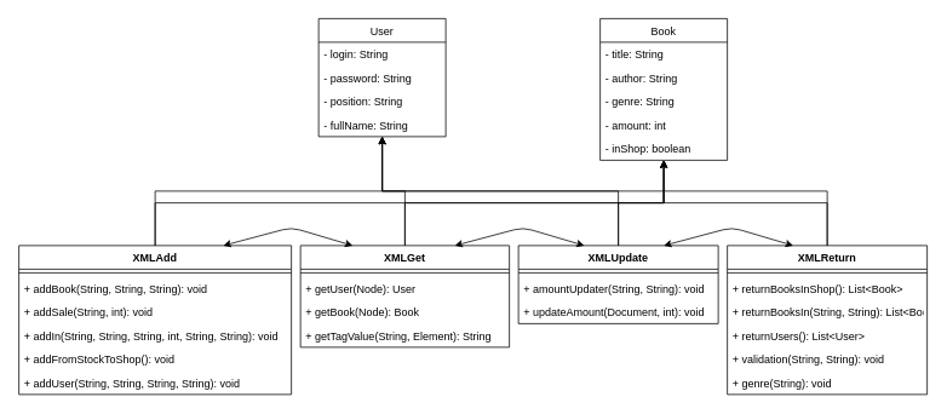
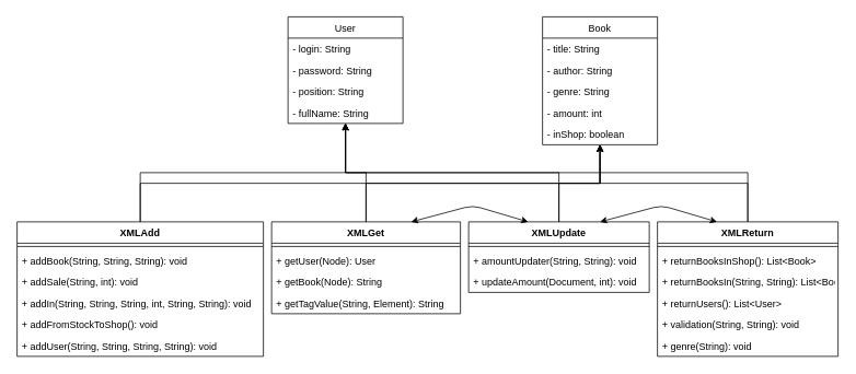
  <mxCell id="0" />
  <mxCell id="1" parent="0" />
  <mxCell id="2" style="edgeStyle=orthogonalEdgeStyle;rounded=0;orthogonalLoop=1;jettySize=auto;html=1;exitX=0.5;exitY=0;exitDx=0;exitDy=0;" edge="1" parent="1" source="4" target="42"><mxGeometry relative="1" as="geometry" /></mxCell>
  <mxCell id="3" style="edgeStyle=orthogonalEdgeStyle;rounded=0;orthogonalLoop=1;jettySize=auto;html=1;exitX=0.5;exitY=0;exitDx=0;exitDy=0;" edge="1" parent="1" source="4" target="36"><mxGeometry relative="1" as="geometry" /></mxCell>
  <mxCell id="4" value="XMLAdd" style="swimlane;fontStyle=1;align=center;verticalAlign=top;childLayout=stackLayout;horizontal=1;startSize=26;horizontalStack=0;resizeParent=1;resizeParentMax=0;resizeLast=0;collapsible=1;marginBottom=0;" vertex="1" parent="1"><mxGeometry x="20" y="270" width="300" height="164" as="geometry" /></mxCell>
  <mxCell id="5" value="" style="line;strokeWidth=1;fillColor=none;align=left;verticalAlign=middle;spacingTop=-1;spacingLeft=3;spacingRight=3;rotatable=0;labelPosition=right;points=[];portConstraint=eastwest;" vertex="1" parent="4"><mxGeometry y="26" width="300" height="8" as="geometry" /></mxCell>
  <mxCell id="6" value="+ addBook(String, String, String): void" style="text;strokeColor=none;fillColor=none;align=left;verticalAlign=top;spacingLeft=4;spacingRight=4;overflow=hidden;rotatable=0;points=[[0,0.5],[1,0.5]];portConstraint=eastwest;" vertex="1" parent="4"><mxGeometry y="34" width="300" height="26" as="geometry" /></mxCell>
  <mxCell id="7" value="+ addSale(String, int): void" style="text;strokeColor=none;fillColor=none;align=left;verticalAlign=top;spacingLeft=4;spacingRight=4;overflow=hidden;rotatable=0;points=[[0,0.5],[1,0.5]];portConstraint=eastwest;" vertex="1" parent="4"><mxGeometry y="60" width="300" height="26" as="geometry" /></mxCell>
  <mxCell id="8" value="+ addIn(String, String, String, int, String, String): void" style="text;strokeColor=none;fillColor=none;align=left;verticalAlign=top;spacingLeft=4;spacingRight=4;overflow=hidden;rotatable=0;points=[[0,0.5],[1,0.5]];portConstraint=eastwest;" vertex="1" parent="4"><mxGeometry y="86" width="300" height="26" as="geometry" /></mxCell>
  <mxCell id="9" value="+ addFromStockToShop(): void" style="text;strokeColor=none;fillColor=none;align=left;verticalAlign=top;spacingLeft=4;spacingRight=4;overflow=hidden;rotatable=0;points=[[0,0.5],[1,0.5]];portConstraint=eastwest;" vertex="1" parent="4"><mxGeometry y="112" width="300" height="26" as="geometry" /></mxCell>
  <mxCell id="10" value="+ addUser(String, String, String, String): void" style="text;strokeColor=none;fillColor=none;align=left;verticalAlign=top;spacingLeft=4;spacingRight=4;overflow=hidden;rotatable=0;points=[[0,0.5],[1,0.5]];portConstraint=eastwest;" vertex="1" parent="4"><mxGeometry y="138" width="300" height="26" as="geometry" /></mxCell>
  <mxCell id="11" style="edgeStyle=orthogonalEdgeStyle;rounded=0;orthogonalLoop=1;jettySize=auto;html=1;exitX=0.5;exitY=0;exitDx=0;exitDy=0;" edge="1" parent="1" source="13" target="42"><mxGeometry relative="1" as="geometry" /></mxCell>
  <mxCell id="12" style="edgeStyle=orthogonalEdgeStyle;rounded=0;orthogonalLoop=1;jettySize=auto;html=1;exitX=0.5;exitY=0;exitDx=0;exitDy=0;" edge="1" parent="1" source="13" target="36"><mxGeometry relative="1" as="geometry" /></mxCell>
  <mxCell id="13" value="XMLGet" style="swimlane;fontStyle=1;align=center;verticalAlign=top;childLayout=stackLayout;horizontal=1;startSize=26;horizontalStack=0;resizeParent=1;resizeParentMax=0;resizeLast=0;collapsible=1;marginBottom=0;" vertex="1" parent="1"><mxGeometry x="330" y="270" width="230" height="112" as="geometry" /></mxCell>
  <mxCell id="14" value="" style="line;strokeWidth=1;fillColor=none;align=left;verticalAlign=middle;spacingTop=-1;spacingLeft=3;spacingRight=3;rotatable=0;labelPosition=right;points=[];portConstraint=eastwest;" vertex="1" parent="13"><mxGeometry y="26" width="230" height="8" as="geometry" /></mxCell>
  <mxCell id="15" value="+ getUser(Node): User" style="text;strokeColor=none;fillColor=none;align=left;verticalAlign=top;spacingLeft=4;spacingRight=4;overflow=hidden;rotatable=0;points=[[0,0.5],[1,0.5]];portConstraint=eastwest;" vertex="1" parent="13"><mxGeometry y="34" width="230" height="26" as="geometry" /></mxCell>
- <mxCell id="16" value="+ getBook(Node): Book" style="text;strokeColor=none;fillColor=none;align=left;verticalAlign=top;spacingLeft=4;spacingRight=4;overflow=hidden;rotatable=0;points=[[0,0.5],[1,0.5]];portConstraint=eastwest;" vertex="1" parent="13"><mxGeometry y="60" width="230" height="26" as="geometry" /></mxCell>
+ <mxCell id="16" value="+ getBook(Node): String" style="text;strokeColor=none;fillColor=none;align=left;verticalAlign=top;spacingLeft=4;spacingRight=4;overflow=hidden;rotatable=0;points=[[0,0.5],[1,0.5]];portConstraint=eastwest;" vertex="1" parent="13"><mxGeometry y="60" width="230" height="26" as="geometry" /></mxCell>
  <mxCell id="17" value="+ getTagValue(String, Element): String" style="text;strokeColor=none;fillColor=none;align=left;verticalAlign=top;spacingLeft=4;spacingRight=4;overflow=hidden;rotatable=0;points=[[0,0.5],[1,0.5]];portConstraint=eastwest;" vertex="1" parent="13"><mxGeometry y="86" width="230" height="26" as="geometry" /></mxCell>
  <mxCell id="18" style="edgeStyle=orthogonalEdgeStyle;rounded=0;orthogonalLoop=1;jettySize=auto;html=1;exitX=0.5;exitY=0;exitDx=0;exitDy=0;" edge="1" parent="1" source="20" target="42"><mxGeometry relative="1" as="geometry" /></mxCell>
  <mxCell id="19" style="edgeStyle=orthogonalEdgeStyle;rounded=0;orthogonalLoop=1;jettySize=auto;html=1;exitX=0.5;exitY=0;exitDx=0;exitDy=0;" edge="1" parent="1" source="20" target="36"><mxGeometry relative="1" as="geometry" /></mxCell>
  <mxCell id="20" value="XMLUpdate" style="swimlane;fontStyle=1;align=center;verticalAlign=top;childLayout=stackLayout;horizontal=1;startSize=26;horizontalStack=0;resizeParent=1;resizeParentMax=0;resizeLast=0;collapsible=1;marginBottom=0;" vertex="1" parent="1"><mxGeometry x="570" y="270" width="220" height="86" as="geometry" /></mxCell>
  <mxCell id="21" value="" style="line;strokeWidth=1;fillColor=none;align=left;verticalAlign=middle;spacingTop=-1;spacingLeft=3;spacingRight=3;rotatable=0;labelPosition=right;points=[];portConstraint=eastwest;" vertex="1" parent="20"><mxGeometry y="26" width="220" height="8" as="geometry" /></mxCell>
  <mxCell id="22" value="+ amountUpdater(String, String): void" style="text;strokeColor=none;fillColor=none;align=left;verticalAlign=top;spacingLeft=4;spacingRight=4;overflow=hidden;rotatable=0;points=[[0,0.5],[1,0.5]];portConstraint=eastwest;" vertex="1" parent="20"><mxGeometry y="34" width="220" height="26" as="geometry" /></mxCell>
  <mxCell id="23" value="+ updateAmount(Document, int): void" style="text;strokeColor=none;fillColor=none;align=left;verticalAlign=top;spacingLeft=4;spacingRight=4;overflow=hidden;rotatable=0;points=[[0,0.5],[1,0.5]];portConstraint=eastwest;" vertex="1" parent="20"><mxGeometry y="60" width="220" height="26" as="geometry" /></mxCell>
  <mxCell id="24" style="edgeStyle=orthogonalEdgeStyle;rounded=0;orthogonalLoop=1;jettySize=auto;html=1;exitX=0.5;exitY=0;exitDx=0;exitDy=0;" edge="1" parent="1" source="26" target="42"><mxGeometry relative="1" as="geometry" /></mxCell>
  <mxCell id="25" style="edgeStyle=orthogonalEdgeStyle;rounded=0;orthogonalLoop=1;jettySize=auto;html=1;exitX=0.5;exitY=0;exitDx=0;exitDy=0;" edge="1" parent="1" source="26" target="36"><mxGeometry relative="1" as="geometry" /></mxCell>
  <mxCell id="26" value="XMLReturn" style="swimlane;fontStyle=1;align=center;verticalAlign=top;childLayout=stackLayout;horizontal=1;startSize=26;horizontalStack=0;resizeParent=1;resizeParentMax=0;resizeLast=0;collapsible=1;marginBottom=0;" vertex="1" parent="1"><mxGeometry x="800" y="270" width="220" height="164" as="geometry" /></mxCell>
  <mxCell id="27" value="" style="line;strokeWidth=1;fillColor=none;align=left;verticalAlign=middle;spacingTop=-1;spacingLeft=3;spacingRight=3;rotatable=0;labelPosition=right;points=[];portConstraint=eastwest;" vertex="1" parent="26"><mxGeometry y="26" width="220" height="8" as="geometry" /></mxCell>
  <mxCell id="28" value="+ returnBooksInShop(): List&lt;Book&gt;" style="text;strokeColor=none;fillColor=none;align=left;verticalAlign=top;spacingLeft=4;spacingRight=4;overflow=hidden;rotatable=0;points=[[0,0.5],[1,0.5]];portConstraint=eastwest;" vertex="1" parent="26"><mxGeometry y="34" width="220" height="26" as="geometry" /></mxCell>
  <mxCell id="29" value="+ returnBooksIn(String, String): List&lt;Book&gt;" style="text;strokeColor=none;fillColor=none;align=left;verticalAlign=top;spacingLeft=4;spacingRight=4;overflow=hidden;rotatable=0;points=[[0,0.5],[1,0.5]];portConstraint=eastwest;" vertex="1" parent="26"><mxGeometry y="60" width="220" height="26" as="geometry" /></mxCell>
  <mxCell id="30" value="+ returnUsers(): List&lt;User&gt;" style="text;strokeColor=none;fillColor=none;align=left;verticalAlign=top;spacingLeft=4;spacingRight=4;overflow=hidden;rotatable=0;points=[[0,0.5],[1,0.5]];portConstraint=eastwest;" vertex="1" parent="26"><mxGeometry y="86" width="220" height="26" as="geometry" /></mxCell>
  <mxCell id="31" value="+ validation(String, String): void" style="text;strokeColor=none;fillColor=none;align=left;verticalAlign=top;spacingLeft=4;spacingRight=4;overflow=hidden;rotatable=0;points=[[0,0.5],[1,0.5]];portConstraint=eastwest;" vertex="1" parent="26"><mxGeometry y="112" width="220" height="26" as="geometry" /></mxCell>
  <mxCell id="32" value="+ genre(String): void" style="text;strokeColor=none;fillColor=none;align=left;verticalAlign=top;spacingLeft=4;spacingRight=4;overflow=hidden;rotatable=0;points=[[0,0.5],[1,0.5]];portConstraint=eastwest;" vertex="1" parent="26"><mxGeometry y="138" width="220" height="26" as="geometry" /></mxCell>
- <mxCell id="33" value="" style="endArrow=classic;startArrow=classic;html=1;exitX=0.75;exitY=0;exitDx=0;exitDy=0;entryX=0.25;entryY=0;entryDx=0;entryDy=0;" edge="1" parent="1" source="4" target="13"><mxGeometry width="50" height="50" relative="1" as="geometry"><mxPoint x="540" y="310" as="sourcePoint" /><mxPoint x="590" y="260" as="targetPoint" /><Array as="points"><mxPoint x="320" y="250" /></Array></mxGeometry></mxCell>
  <mxCell id="34" value="" style="endArrow=classic;startArrow=classic;html=1;exitX=0.75;exitY=0;exitDx=0;exitDy=0;entryX=0.25;entryY=0;entryDx=0;entryDy=0;" edge="1" parent="1"><mxGeometry width="50" height="50" relative="1" as="geometry"><mxPoint x="500" y="270" as="sourcePoint" /><mxPoint x="642.5" y="270" as="targetPoint" /><Array as="points"><mxPoint x="575" y="250" /></Array></mxGeometry></mxCell>
  <mxCell id="35" value="" style="endArrow=classic;startArrow=classic;html=1;exitX=0.75;exitY=0;exitDx=0;exitDy=0;entryX=0.25;entryY=0;entryDx=0;entryDy=0;" edge="1" parent="1"><mxGeometry width="50" height="50" relative="1" as="geometry"><mxPoint x="730" y="270" as="sourcePoint" /><mxPoint x="872.5" y="270" as="targetPoint" /><Array as="points"><mxPoint x="805" y="250" /></Array></mxGeometry></mxCell>
  <mxCell id="36" value="Book" style="swimlane;fontStyle=0;childLayout=stackLayout;horizontal=1;startSize=26;fillColor=none;horizontalStack=0;resizeParent=1;resizeParentMax=0;resizeLast=0;collapsible=1;marginBottom=0;" vertex="1" parent="1"><mxGeometry x="660" y="20" width="140" height="156" as="geometry" /></mxCell>
  <mxCell id="37" value="- title: String" style="text;strokeColor=none;fillColor=none;align=left;verticalAlign=top;spacingLeft=4;spacingRight=4;overflow=hidden;rotatable=0;points=[[0,0.5],[1,0.5]];portConstraint=eastwest;" vertex="1" parent="36"><mxGeometry y="26" width="140" height="26" as="geometry" /></mxCell>
  <mxCell id="38" value="- author: String" style="text;strokeColor=none;fillColor=none;align=left;verticalAlign=top;spacingLeft=4;spacingRight=4;overflow=hidden;rotatable=0;points=[[0,0.5],[1,0.5]];portConstraint=eastwest;" vertex="1" parent="36"><mxGeometry y="52" width="140" height="26" as="geometry" /></mxCell>
  <mxCell id="39" value="- genre: String" style="text;strokeColor=none;fillColor=none;align=left;verticalAlign=top;spacingLeft=4;spacingRight=4;overflow=hidden;rotatable=0;points=[[0,0.5],[1,0.5]];portConstraint=eastwest;" vertex="1" parent="36"><mxGeometry y="78" width="140" height="26" as="geometry" /></mxCell>
  <mxCell id="40" value="- amount: int" style="text;strokeColor=none;fillColor=none;align=left;verticalAlign=top;spacingLeft=4;spacingRight=4;overflow=hidden;rotatable=0;points=[[0,0.5],[1,0.5]];portConstraint=eastwest;" vertex="1" parent="36"><mxGeometry y="104" width="140" height="26" as="geometry" /></mxCell>
  <mxCell id="41" value="- inShop: boolean" style="text;strokeColor=none;fillColor=none;align=left;verticalAlign=top;spacingLeft=4;spacingRight=4;overflow=hidden;rotatable=0;points=[[0,0.5],[1,0.5]];portConstraint=eastwest;" vertex="1" parent="36"><mxGeometry y="130" width="140" height="26" as="geometry" /></mxCell>
  <mxCell id="42" value="User" style="swimlane;fontStyle=0;childLayout=stackLayout;horizontal=1;startSize=26;fillColor=none;horizontalStack=0;resizeParent=1;resizeParentMax=0;resizeLast=0;collapsible=1;marginBottom=0;" vertex="1" parent="1"><mxGeometry x="350" y="20" width="140" height="130" as="geometry" /></mxCell>
  <mxCell id="43" value="- login: String" style="text;strokeColor=none;fillColor=none;align=left;verticalAlign=top;spacingLeft=4;spacingRight=4;overflow=hidden;rotatable=0;points=[[0,0.5],[1,0.5]];portConstraint=eastwest;" vertex="1" parent="42"><mxGeometry y="26" width="140" height="26" as="geometry" /></mxCell>
  <mxCell id="44" value="- password: String" style="text;strokeColor=none;fillColor=none;align=left;verticalAlign=top;spacingLeft=4;spacingRight=4;overflow=hidden;rotatable=0;points=[[0,0.5],[1,0.5]];portConstraint=eastwest;" vertex="1" parent="42"><mxGeometry y="52" width="140" height="26" as="geometry" /></mxCell>
  <mxCell id="45" value="- position: String" style="text;strokeColor=none;fillColor=none;align=left;verticalAlign=top;spacingLeft=4;spacingRight=4;overflow=hidden;rotatable=0;points=[[0,0.5],[1,0.5]];portConstraint=eastwest;" vertex="1" parent="42"><mxGeometry y="78" width="140" height="26" as="geometry" /></mxCell>
  <mxCell id="46" value="- fullName: String" style="text;strokeColor=none;fillColor=none;align=left;verticalAlign=top;spacingLeft=4;spacingRight=4;overflow=hidden;rotatable=0;points=[[0,0.5],[1,0.5]];portConstraint=eastwest;" vertex="1" parent="42"><mxGeometry y="104" width="140" height="26" as="geometry" /></mxCell>
